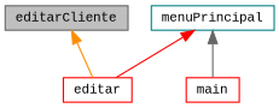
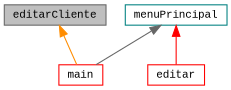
  digraph {
    fontname="Liberation Mono"
    rankdir=TB
    node [color=red fillcolor=white fontname="Liberation Mono" fontsize=10 shape=record style=filled]
    edge [dir=back fontname="Liberation Mono" fontsize=10 labelfontname=Helvetica labelfontsize=10 style=solid]
    n1 [color=gray40 fillcolor=grey75 fontcolor=black height=0.2 label=editarCliente width=0.4]
    n2 [height=0.2 label=editar width=0.4]
    n3 [color=teal height=0.2 label=menuPrincipal width=0.4]
    n4 [height=0.2 label=main width=0.4]
-   n1 -> n2 [color=darkorange]
+   n1 -> n4 [color=darkorange]
    n3 -> n2 [color=red]
    n3 -> n4 [color=gray40]
  }
